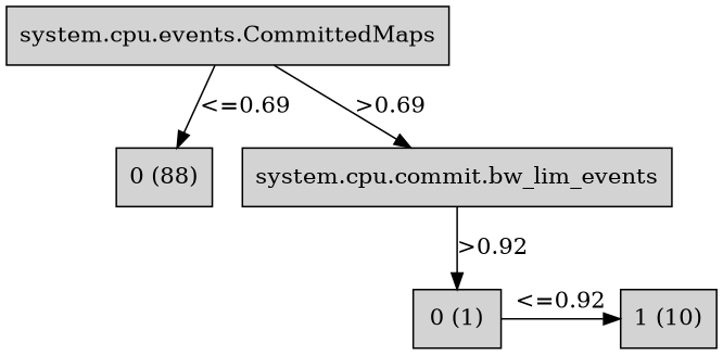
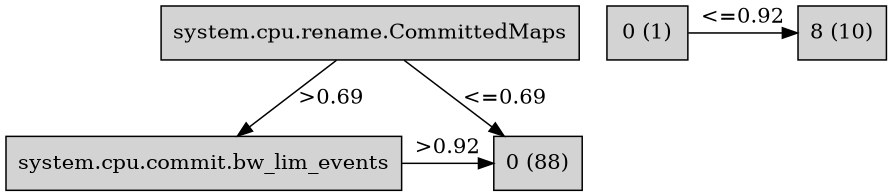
  digraph {
    node [shape=box style=filled weight=2]
-   n1 [label="system.cpu.events.CommittedMaps" weight=1]
+   n1 [label="system.cpu.rename.CommittedMaps" weight=1]
    n2 [label="0 (88)"]
    n3 [label="system.cpu.commit.bw_lim_events"]
-   n4 [label="1 (10)" weight=3]
+   n4 [label="8 (10)" weight=3]
    n5 [label="0 (1)" weight=3]
    subgraph sub_1 {
      rank=same
      n1
    }
    subgraph sub_2 {
      rank=same
      n2
      n3
    }
    subgraph sub_3 {
      rank=same
      n4
      n5
    }
    n1 -> n2 [label="<=0.69"]
    n1 -> n3 [label=">0.69"]
-   n3 -> n5 [label=">0.92"]
+   n3 -> n2 [label=">0.92"]
    n5 -> n4 [label="<=0.92"]
  }
